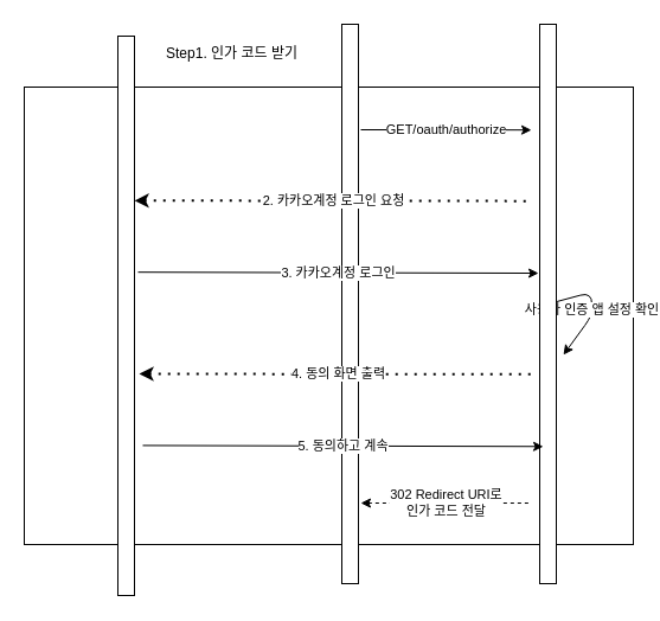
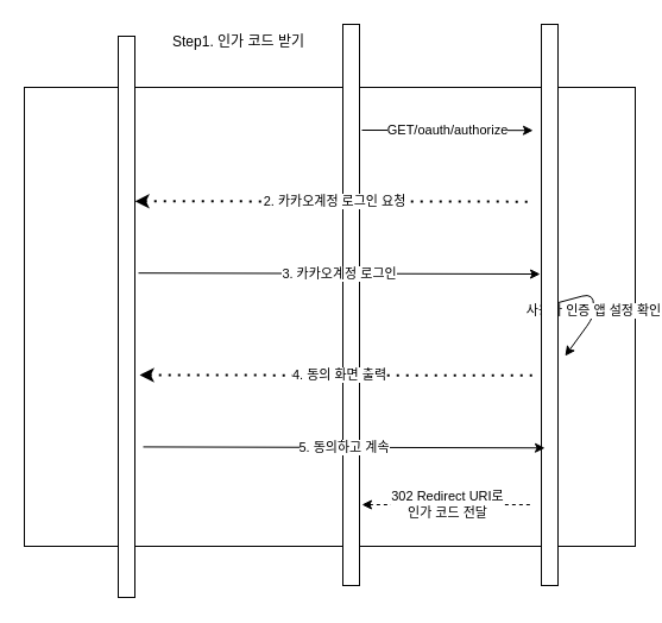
  <mxCell id="0" />
  <mxCell id="1" parent="0" />
  <mxCell id="2" value="" style="rounded=0;whiteSpace=wrap;html=1;" vertex="1" parent="1"><mxGeometry x="20" y="73" width="514" height="386" as="geometry" /></mxCell>
  <mxCell id="3" value="" style="rounded=0;whiteSpace=wrap;html=1;" vertex="1" parent="1"><mxGeometry x="99" y="30" width="14" height="472" as="geometry" /></mxCell>
  <mxCell id="4" value="" style="rounded=0;whiteSpace=wrap;html=1;" vertex="1" parent="1"><mxGeometry x="288" y="20" width="14" height="472" as="geometry" /></mxCell>
  <mxCell id="5" value="사용자 인증 앱 설정 확인" style="edgeStyle=none;html=1;startArrow=none;startFill=0;entryX=1.429;entryY=0.591;entryDx=0;entryDy=0;entryPerimeter=0;endArrow=classic;endFill=1;" edge="1" parent="1" source="6" target="6"><mxGeometry relative="1" as="geometry"><Array as="points"><mxPoint x="499" y="261" /></Array></mxGeometry></mxCell>
  <mxCell id="6" value="" style="rounded=0;whiteSpace=wrap;html=1;" vertex="1" parent="1"><mxGeometry x="455" y="20" width="14" height="472" as="geometry" /></mxCell>
- <mxCell id="7" value="Step1. 인가 코드 받기" style="text;html=1;strokeColor=none;fillColor=none;align=center;verticalAlign=middle;whiteSpace=wrap;rounded=0;" vertex="1" parent="1"><mxGeometry x="128" y="30" width="135" height="30" as="geometry" /></mxCell>
+ <mxCell id="7" value="Step1. 인가 코드 받기" style="text;html=1;strokeColor=none;fillColor=none;align=center;verticalAlign=middle;whiteSpace=wrap;rounded=0;" vertex="1" parent="1"><mxGeometry x="133" y="20" width="135" height="30" as="geometry" /></mxCell>
  <mxCell id="8" value="GET/oauth/authorize" style="endArrow=classic;html=1;entryX=-0.5;entryY=0.189;entryDx=0;entryDy=0;entryPerimeter=0;" edge="1" parent="1" target="6"><mxGeometry width="50" height="50" relative="1" as="geometry"><mxPoint x="304" y="109" as="sourcePoint" /><mxPoint x="354" y="59" as="targetPoint" /></mxGeometry></mxCell>
  <mxCell id="9" value="2. 카카오계정 로그인 요청" style="endArrow=none;dashed=1;html=1;dashPattern=1 3;strokeWidth=2;entryX=-0.5;entryY=0.316;entryDx=0;entryDy=0;entryPerimeter=0;exitX=1;exitY=0.294;exitDx=0;exitDy=0;exitPerimeter=0;startArrow=classic;startFill=1;" edge="1" parent="1" source="3" target="6"><mxGeometry width="50" height="50" relative="1" as="geometry"><mxPoint x="360" y="171" as="sourcePoint" /><mxPoint x="397" y="147" as="targetPoint" /></mxGeometry></mxCell>
  <mxCell id="10" value="3. 카카오계정 로그인" style="endArrow=classic;html=1;exitX=1.214;exitY=0.422;exitDx=0;exitDy=0;exitPerimeter=0;entryX=-0.071;entryY=0.445;entryDx=0;entryDy=0;entryPerimeter=0;" edge="1" parent="1" source="3" target="6"><mxGeometry width="50" height="50" relative="1" as="geometry"><mxPoint x="427" y="289" as="sourcePoint" /><mxPoint x="477" y="239" as="targetPoint" /></mxGeometry></mxCell>
  <mxCell id="11" value="4. 동의 화면 출력" style="endArrow=none;dashed=1;html=1;dashPattern=1 3;strokeWidth=2;entryX=-0.5;entryY=0.316;entryDx=0;entryDy=0;entryPerimeter=0;exitX=1;exitY=0.294;exitDx=0;exitDy=0;exitPerimeter=0;startArrow=classic;startFill=1;" edge="1" parent="1"><mxGeometry width="50" height="50" relative="1" as="geometry"><mxPoint x="117" y="314.998" as="sourcePoint" /><mxPoint x="452" y="315.382" as="targetPoint" /></mxGeometry></mxCell>
  <mxCell id="12" value="5. 동의하고 계속" style="endArrow=classic;html=1;exitX=1.214;exitY=0.422;exitDx=0;exitDy=0;exitPerimeter=0;entryX=-0.071;entryY=0.445;entryDx=0;entryDy=0;entryPerimeter=0;" edge="1" parent="1"><mxGeometry width="50" height="50" relative="1" as="geometry"><mxPoint x="119.996" y="375.414" as="sourcePoint" /><mxPoint x="458.006" y="376.27" as="targetPoint" /></mxGeometry></mxCell>
  <mxCell id="13" value="302 Redirect URI로 &lt;br&gt;인가 코드 전달" style="endArrow=none;dashed=1;html=1;entryX=-0.571;entryY=0.856;entryDx=0;entryDy=0;entryPerimeter=0;startArrow=classic;startFill=1;" edge="1" parent="1" target="6"><mxGeometry width="50" height="50" relative="1" as="geometry"><mxPoint x="304" y="424" as="sourcePoint" /><mxPoint x="354" y="374" as="targetPoint" /></mxGeometry></mxCell>
